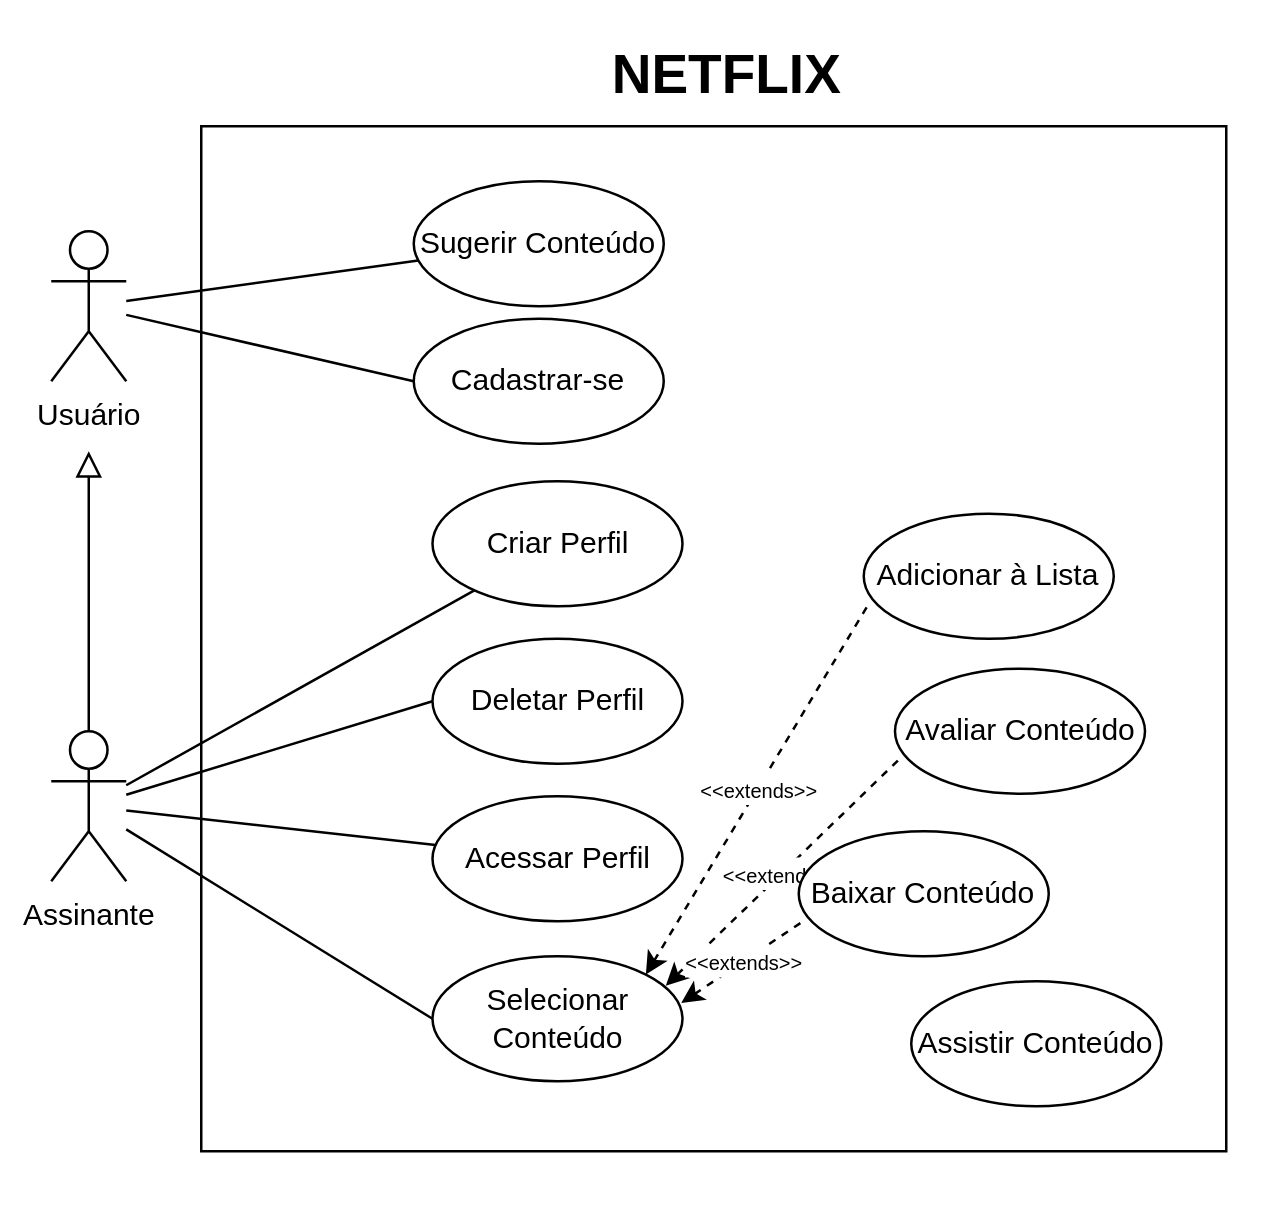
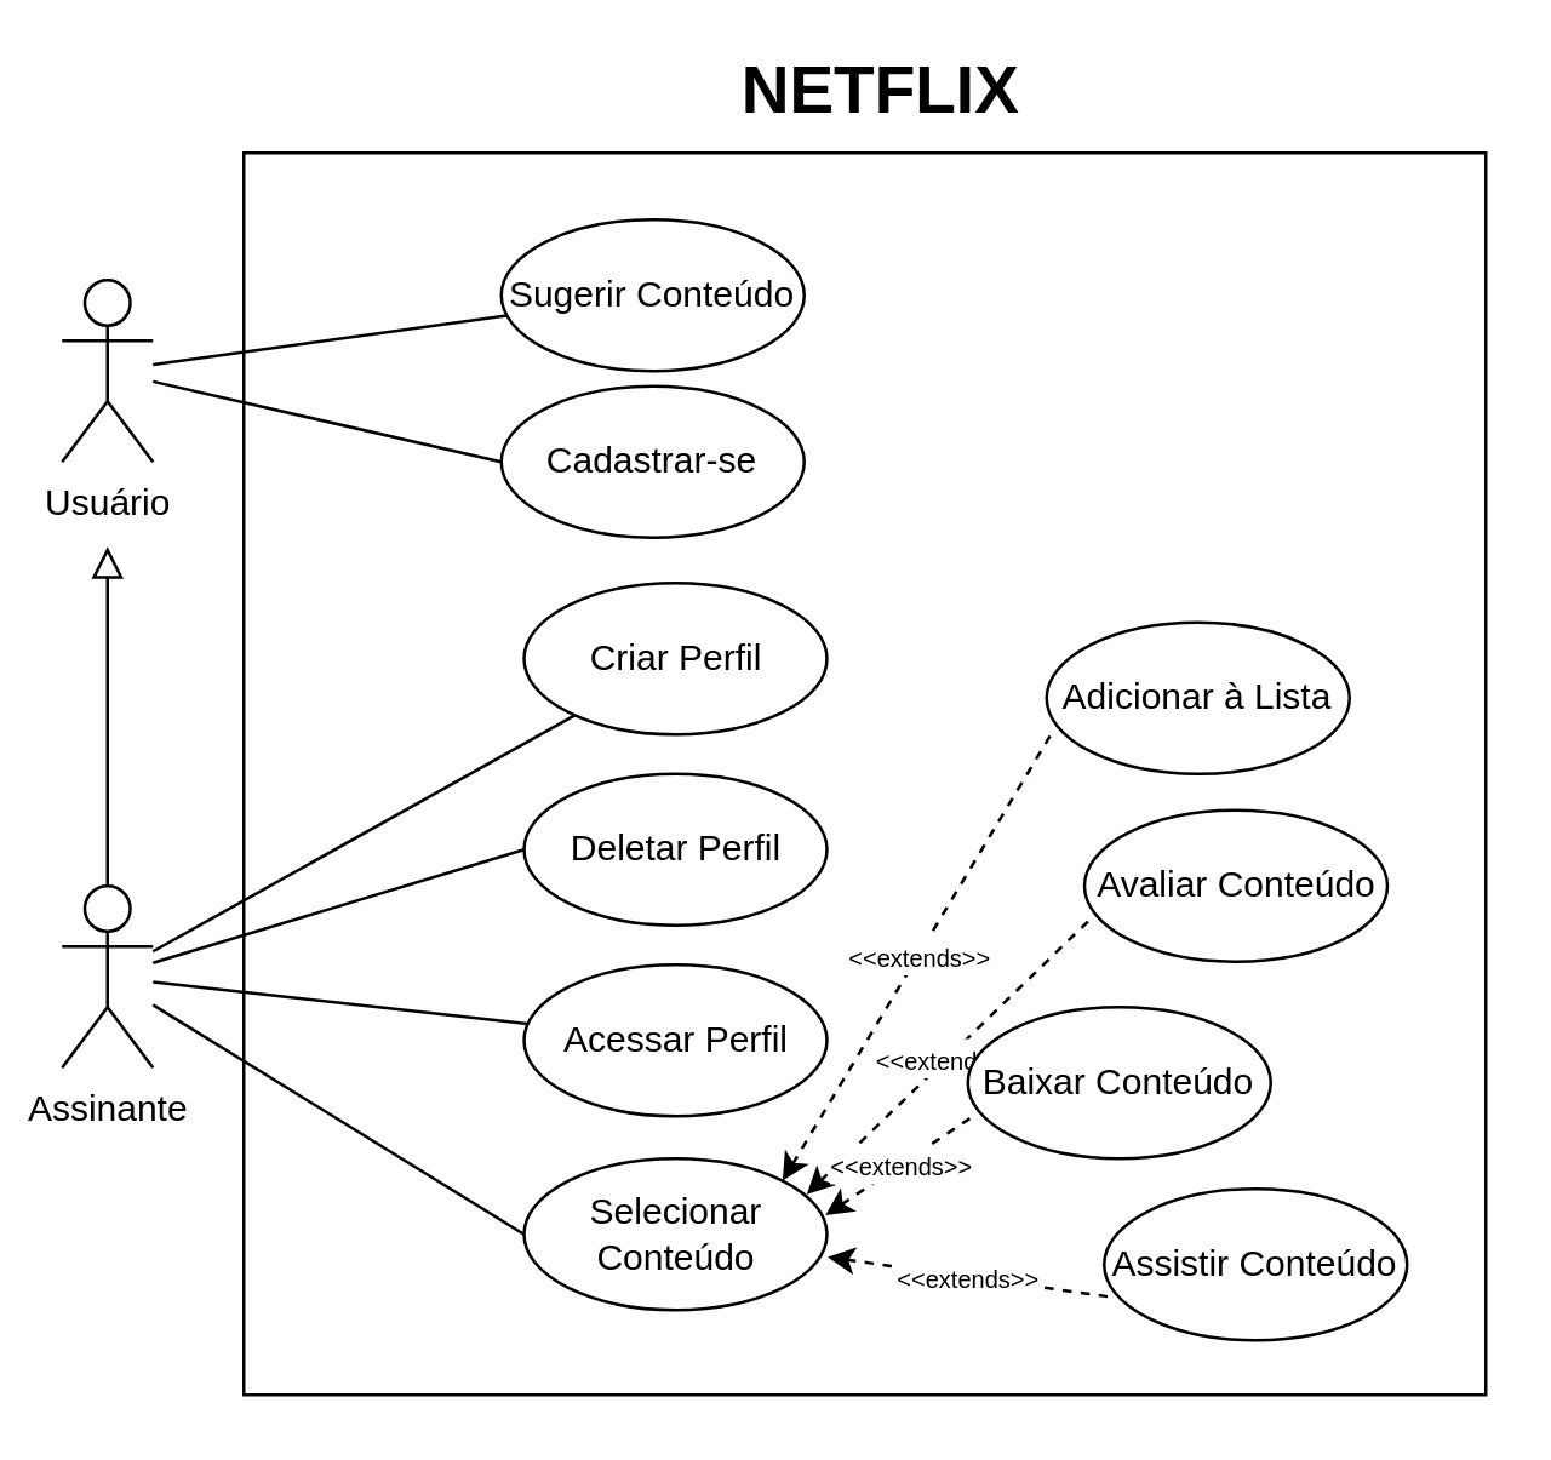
  <mxCell id="0" />
  <mxCell id="1" parent="0" />
  <mxCell id="2" style="edgeStyle=orthogonalEdgeStyle;rounded=0;orthogonalLoop=1;jettySize=auto;html=1;endArrow=block;endFill=0;endSize=8;" edge="1" parent="1" source="3"><mxGeometry relative="1" as="geometry"><mxPoint x="35" y="180" as="targetPoint" /></mxGeometry></mxCell>
  <mxCell id="3" value="Assinante" style="shape=umlActor;verticalLabelPosition=bottom;labelBackgroundColor=#ffffff;verticalAlign=top;html=1;" vertex="1" parent="1"><mxGeometry x="20" y="292" width="30" height="60" as="geometry" /></mxCell>
  <mxCell id="4" value="Usuário" style="shape=umlActor;verticalLabelPosition=bottom;labelBackgroundColor=#ffffff;verticalAlign=top;html=1;" vertex="1" parent="1"><mxGeometry x="20" y="92" width="30" height="60" as="geometry" /></mxCell>
  <mxCell id="5" value="Cadastrar-se" style="ellipse;whiteSpace=wrap;html=1;" vertex="1" parent="1"><mxGeometry x="165" y="127" width="100" height="50" as="geometry" /></mxCell>
  <mxCell id="6" value="Criar Perfil" style="ellipse;whiteSpace=wrap;html=1;" vertex="1" parent="1"><mxGeometry x="172.5" y="192" width="100" height="50" as="geometry" /></mxCell>
  <mxCell id="7" value="Deletar Perfil" style="ellipse;whiteSpace=wrap;html=1;" vertex="1" parent="1"><mxGeometry x="172.5" y="255" width="100" height="50" as="geometry" /></mxCell>
  <mxCell id="8" value="" style="endArrow=none;html=1;entryX=0;entryY=0.5;entryDx=0;entryDy=0;" edge="1" parent="1" source="4" target="5"><mxGeometry width="50" height="50" relative="1" as="geometry"><mxPoint x="45" y="152" as="sourcePoint" /><mxPoint x="125" y="122" as="targetPoint" /></mxGeometry></mxCell>
  <mxCell id="9" value="" style="endArrow=none;html=1;" edge="1" parent="1" source="3" target="6"><mxGeometry width="50" height="50" relative="1" as="geometry"><mxPoint x="57.5" y="224.32" as="sourcePoint" /><mxPoint x="162.5" y="195" as="targetPoint" /></mxGeometry></mxCell>
  <mxCell id="10" value="" style="endArrow=none;html=1;entryX=0;entryY=0.5;entryDx=0;entryDy=0;" edge="1" parent="1" source="3" target="7"><mxGeometry width="50" height="50" relative="1" as="geometry"><mxPoint x="57.5" y="231.346" as="sourcePoint" /><mxPoint x="142.5" y="242" as="targetPoint" /></mxGeometry></mxCell>
  <mxCell id="11" value="Acessar Perfil" style="ellipse;whiteSpace=wrap;html=1;" vertex="1" parent="1"><mxGeometry x="172.5" y="318" width="100" height="50" as="geometry" /></mxCell>
  <mxCell id="12" value="" style="endArrow=none;html=1;" edge="1" parent="1" source="3" target="11"><mxGeometry width="50" height="50" relative="1" as="geometry"><mxPoint x="57.5" y="234.834" as="sourcePoint" /><mxPoint x="132.5" y="285" as="targetPoint" /></mxGeometry></mxCell>
  <mxCell id="13" value="Selecionar Conteúdo" style="ellipse;whiteSpace=wrap;html=1;" vertex="1" parent="1"><mxGeometry x="172.5" y="382" width="100" height="50" as="geometry" /></mxCell>
  <mxCell id="14" value="" style="endArrow=none;html=1;entryX=0;entryY=0.5;entryDx=0;entryDy=0;" edge="1" parent="1" source="3" target="13"><mxGeometry width="50" height="50" relative="1" as="geometry"><mxPoint x="65" y="422" as="sourcePoint" /><mxPoint x="115" y="372" as="targetPoint" /></mxGeometry></mxCell>
  <mxCell id="15" value="Adicionar à Lista" style="ellipse;whiteSpace=wrap;html=1;" vertex="1" parent="1"><mxGeometry x="345" y="205" width="100" height="50" as="geometry" /></mxCell>
  <mxCell id="16" value="&lt;font style=&quot;font-size: 8px&quot;&gt;&amp;lt;&amp;lt;extends&amp;gt;&amp;gt;&lt;/font&gt;" style="endArrow=none;dashed=1;html=1;entryX=0.022;entryY=0.714;entryDx=0;entryDy=0;entryPerimeter=0;exitX=1;exitY=0;exitDx=0;exitDy=0;startArrow=classic;startFill=1;" edge="1" parent="1" source="13" target="15"><mxGeometry width="50" height="50" relative="1" as="geometry"><mxPoint x="295" y="317" as="sourcePoint" /><mxPoint x="345" y="267" as="targetPoint" /></mxGeometry></mxCell>
  <mxCell id="17" value="Avaliar Conteúdo" style="ellipse;whiteSpace=wrap;html=1;" vertex="1" parent="1"><mxGeometry x="357.5" y="267" width="100" height="50" as="geometry" /></mxCell>
  <mxCell id="18" value="&lt;font style=&quot;font-size: 8px&quot;&gt;&amp;lt;&amp;lt;extends&amp;gt;&amp;gt;&lt;/font&gt;" style="endArrow=none;dashed=1;html=1;entryX=0.022;entryY=0.714;entryDx=0;entryDy=0;entryPerimeter=0;startArrow=classic;startFill=1;exitX=0.933;exitY=0.236;exitDx=0;exitDy=0;exitPerimeter=0;" edge="1" parent="1" target="17" source="13"><mxGeometry width="50" height="50" relative="1" as="geometry"><mxPoint x="295" y="392" as="sourcePoint" /><mxPoint x="357.5" y="329" as="targetPoint" /></mxGeometry></mxCell>
  <mxCell id="19" value="Baixar Conteúdo" style="ellipse;whiteSpace=wrap;html=1;" vertex="1" parent="1"><mxGeometry x="319" y="332" width="100" height="50" as="geometry" /></mxCell>
  <mxCell id="20" value="&lt;font style=&quot;font-size: 8px&quot;&gt;&amp;lt;&amp;lt;extends&amp;gt;&amp;gt;&lt;/font&gt;" style="endArrow=none;dashed=1;html=1;entryX=0.022;entryY=0.714;entryDx=0;entryDy=0;entryPerimeter=0;startArrow=classic;startFill=1;exitX=0.995;exitY=0.374;exitDx=0;exitDy=0;exitPerimeter=0;" edge="1" parent="1" target="19" source="13"><mxGeometry width="50" height="50" relative="1" as="geometry"><mxPoint x="272.3" y="458.8" as="sourcePoint" /><mxPoint x="364" y="394" as="targetPoint" /></mxGeometry></mxCell>
  <mxCell id="21" value="Assistir Conteúdo" style="ellipse;whiteSpace=wrap;html=1;" vertex="1" parent="1"><mxGeometry x="364" y="392" width="100" height="50" as="geometry" /></mxCell>
+ <mxCell id="22" value="&lt;font style=&quot;font-size: 8px&quot;&gt;&amp;lt;&amp;lt;extends&amp;gt;&amp;gt;&lt;/font&gt;" style="endArrow=none;dashed=1;html=1;entryX=0.022;entryY=0.714;entryDx=0;entryDy=0;entryPerimeter=0;startArrow=classic;startFill=1;exitX=1.002;exitY=0.65;exitDx=0;exitDy=0;exitPerimeter=0;" edge="1" parent="1" target="21" source="13"><mxGeometry width="50" height="50" relative="1" as="geometry"><mxPoint x="272.3" y="518.8" as="sourcePoint" /><mxPoint x="364" y="454" as="targetPoint" /></mxGeometry></mxCell>
  <mxCell id="23" value="Sugerir Conteúdo" style="ellipse;whiteSpace=wrap;html=1;" vertex="1" parent="1"><mxGeometry x="165" y="72" width="100" height="50" as="geometry" /></mxCell>
  <mxCell id="24" value="" style="endArrow=none;html=1;" edge="1" parent="1" source="4" target="23"><mxGeometry width="50" height="50" relative="1" as="geometry"><mxPoint x="25" y="82" as="sourcePoint" /><mxPoint x="145" y="82" as="targetPoint" /></mxGeometry></mxCell>
  <mxCell id="25" value="" style="whiteSpace=wrap;html=1;aspect=fixed;fillColor=none;" vertex="1" parent="1"><mxGeometry x="80" y="50" width="410" height="410" as="geometry" /></mxCell>
  <mxCell id="26" value="&lt;font style=&quot;font-size: 22px&quot;&gt;&lt;b&gt;NETFLIX&lt;/b&gt;&lt;/font&gt;" style="text;html=1;align=center;verticalAlign=middle;resizable=0;points=[];;autosize=1;" vertex="1" parent="1"><mxGeometry x="235" y="20" width="110" height="20" as="geometry" /></mxCell>
